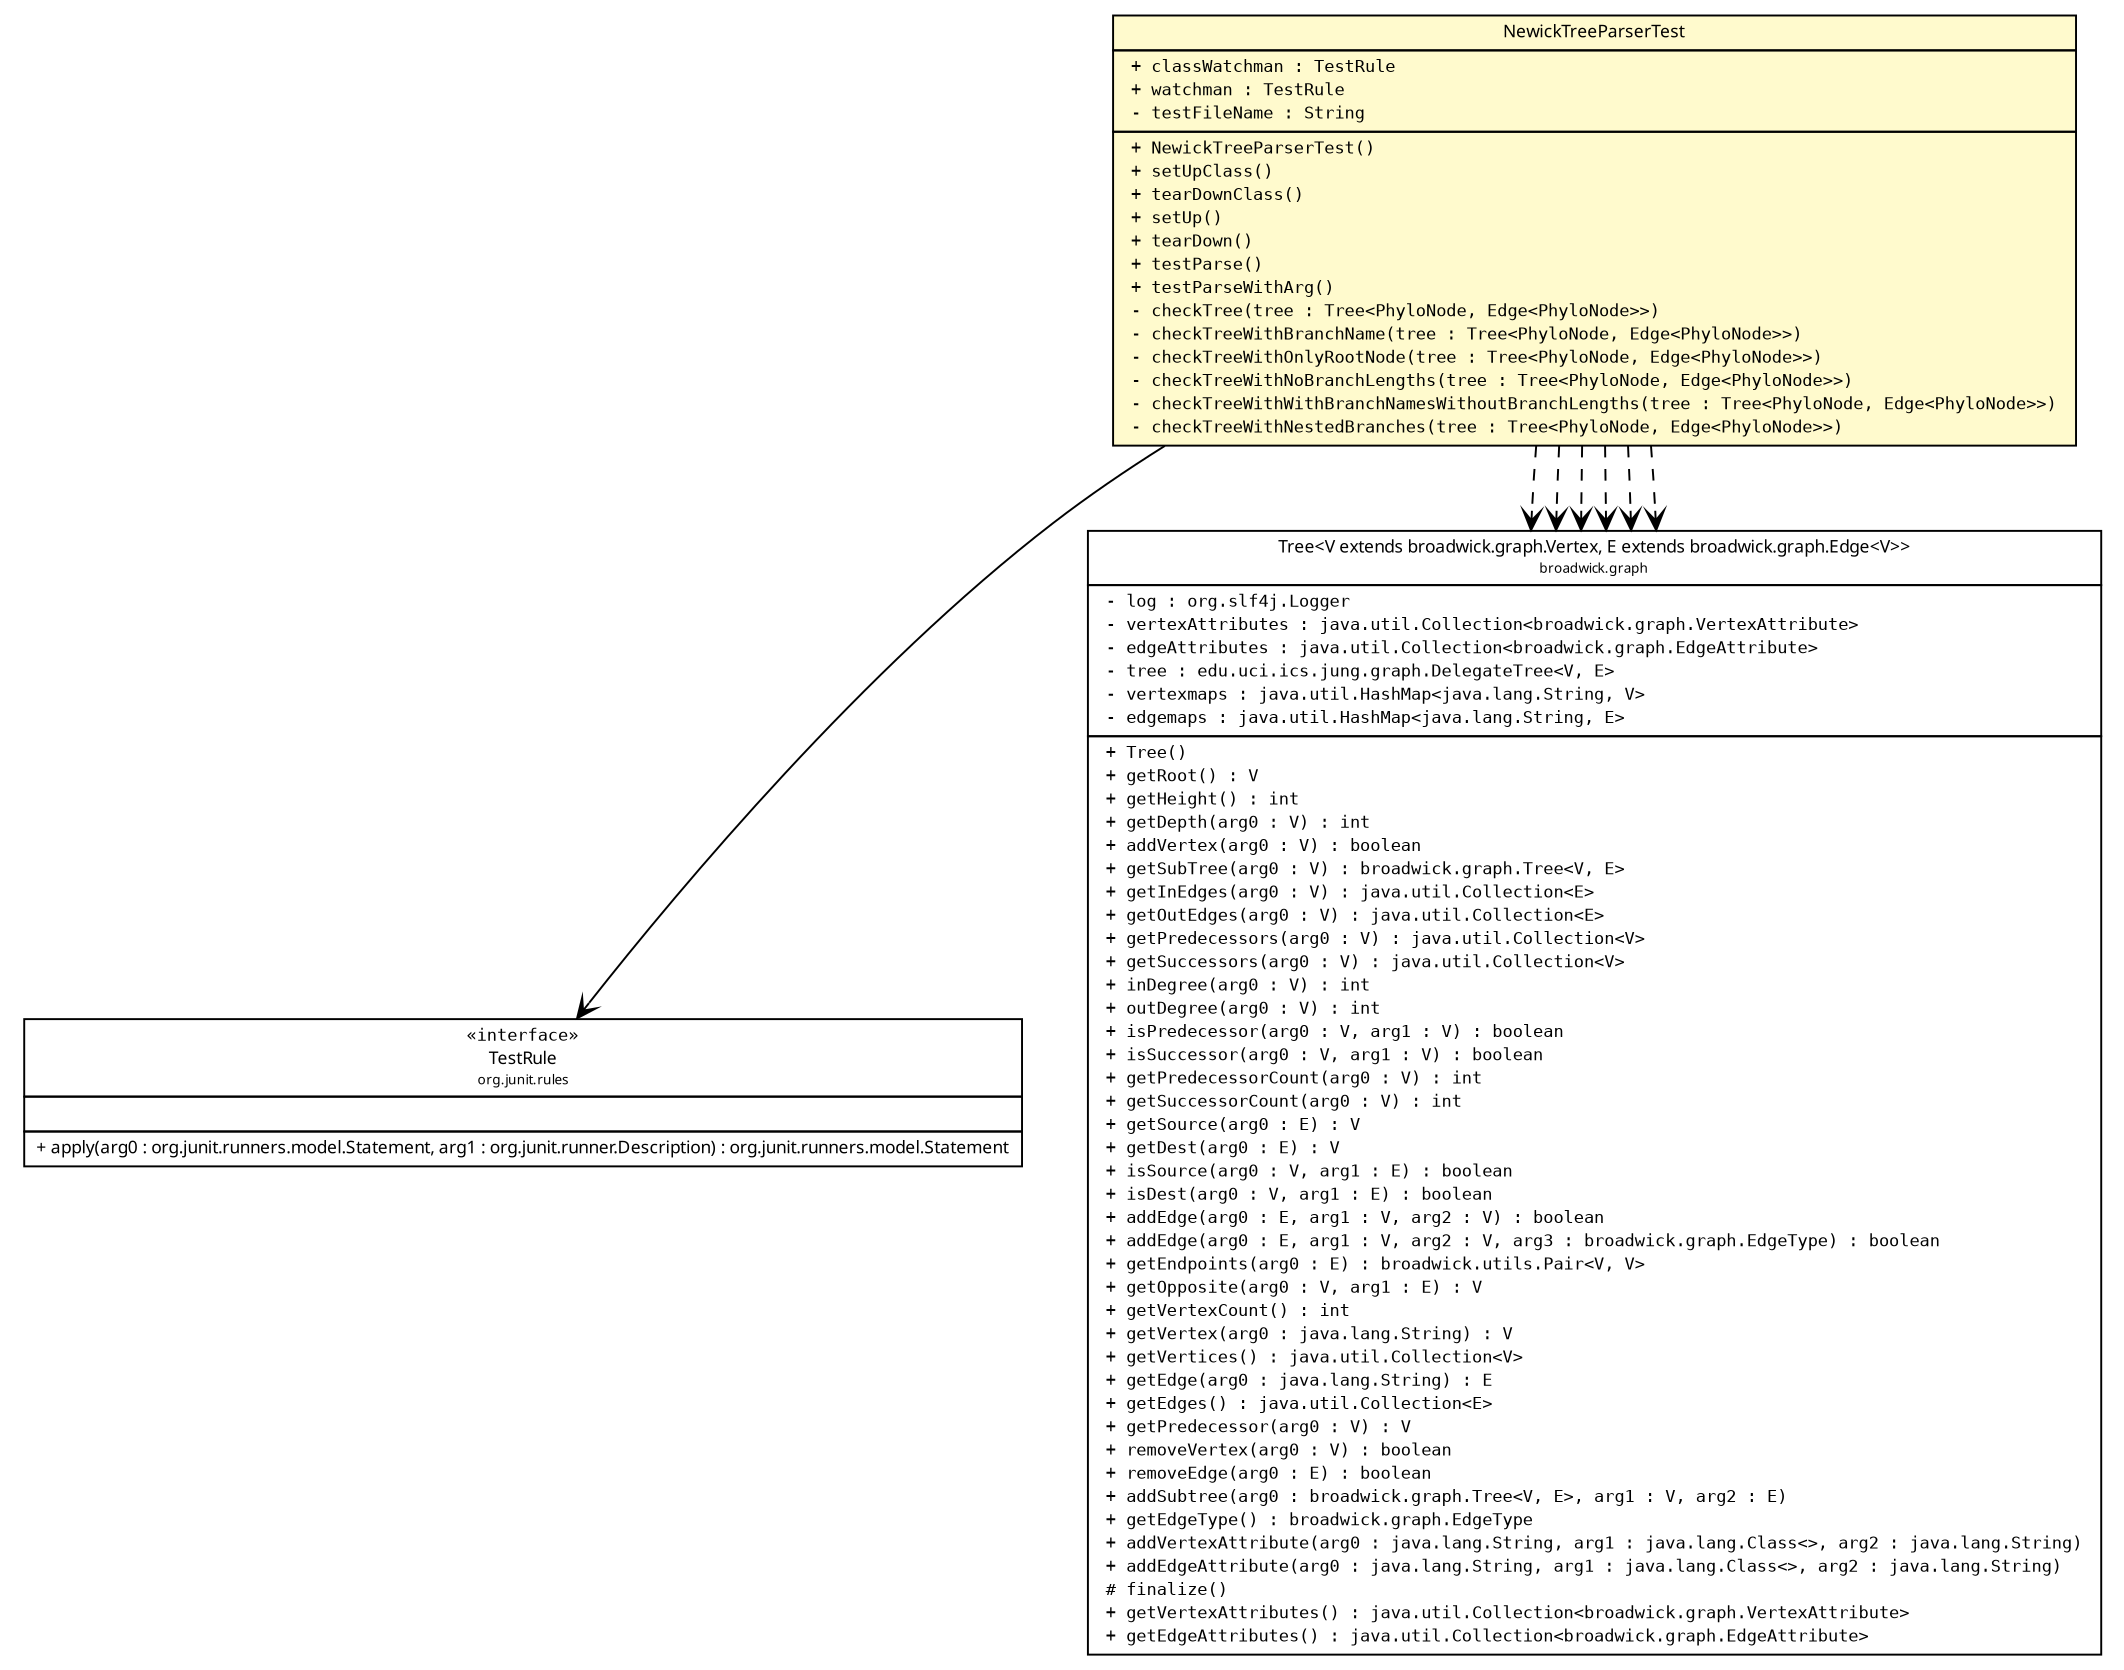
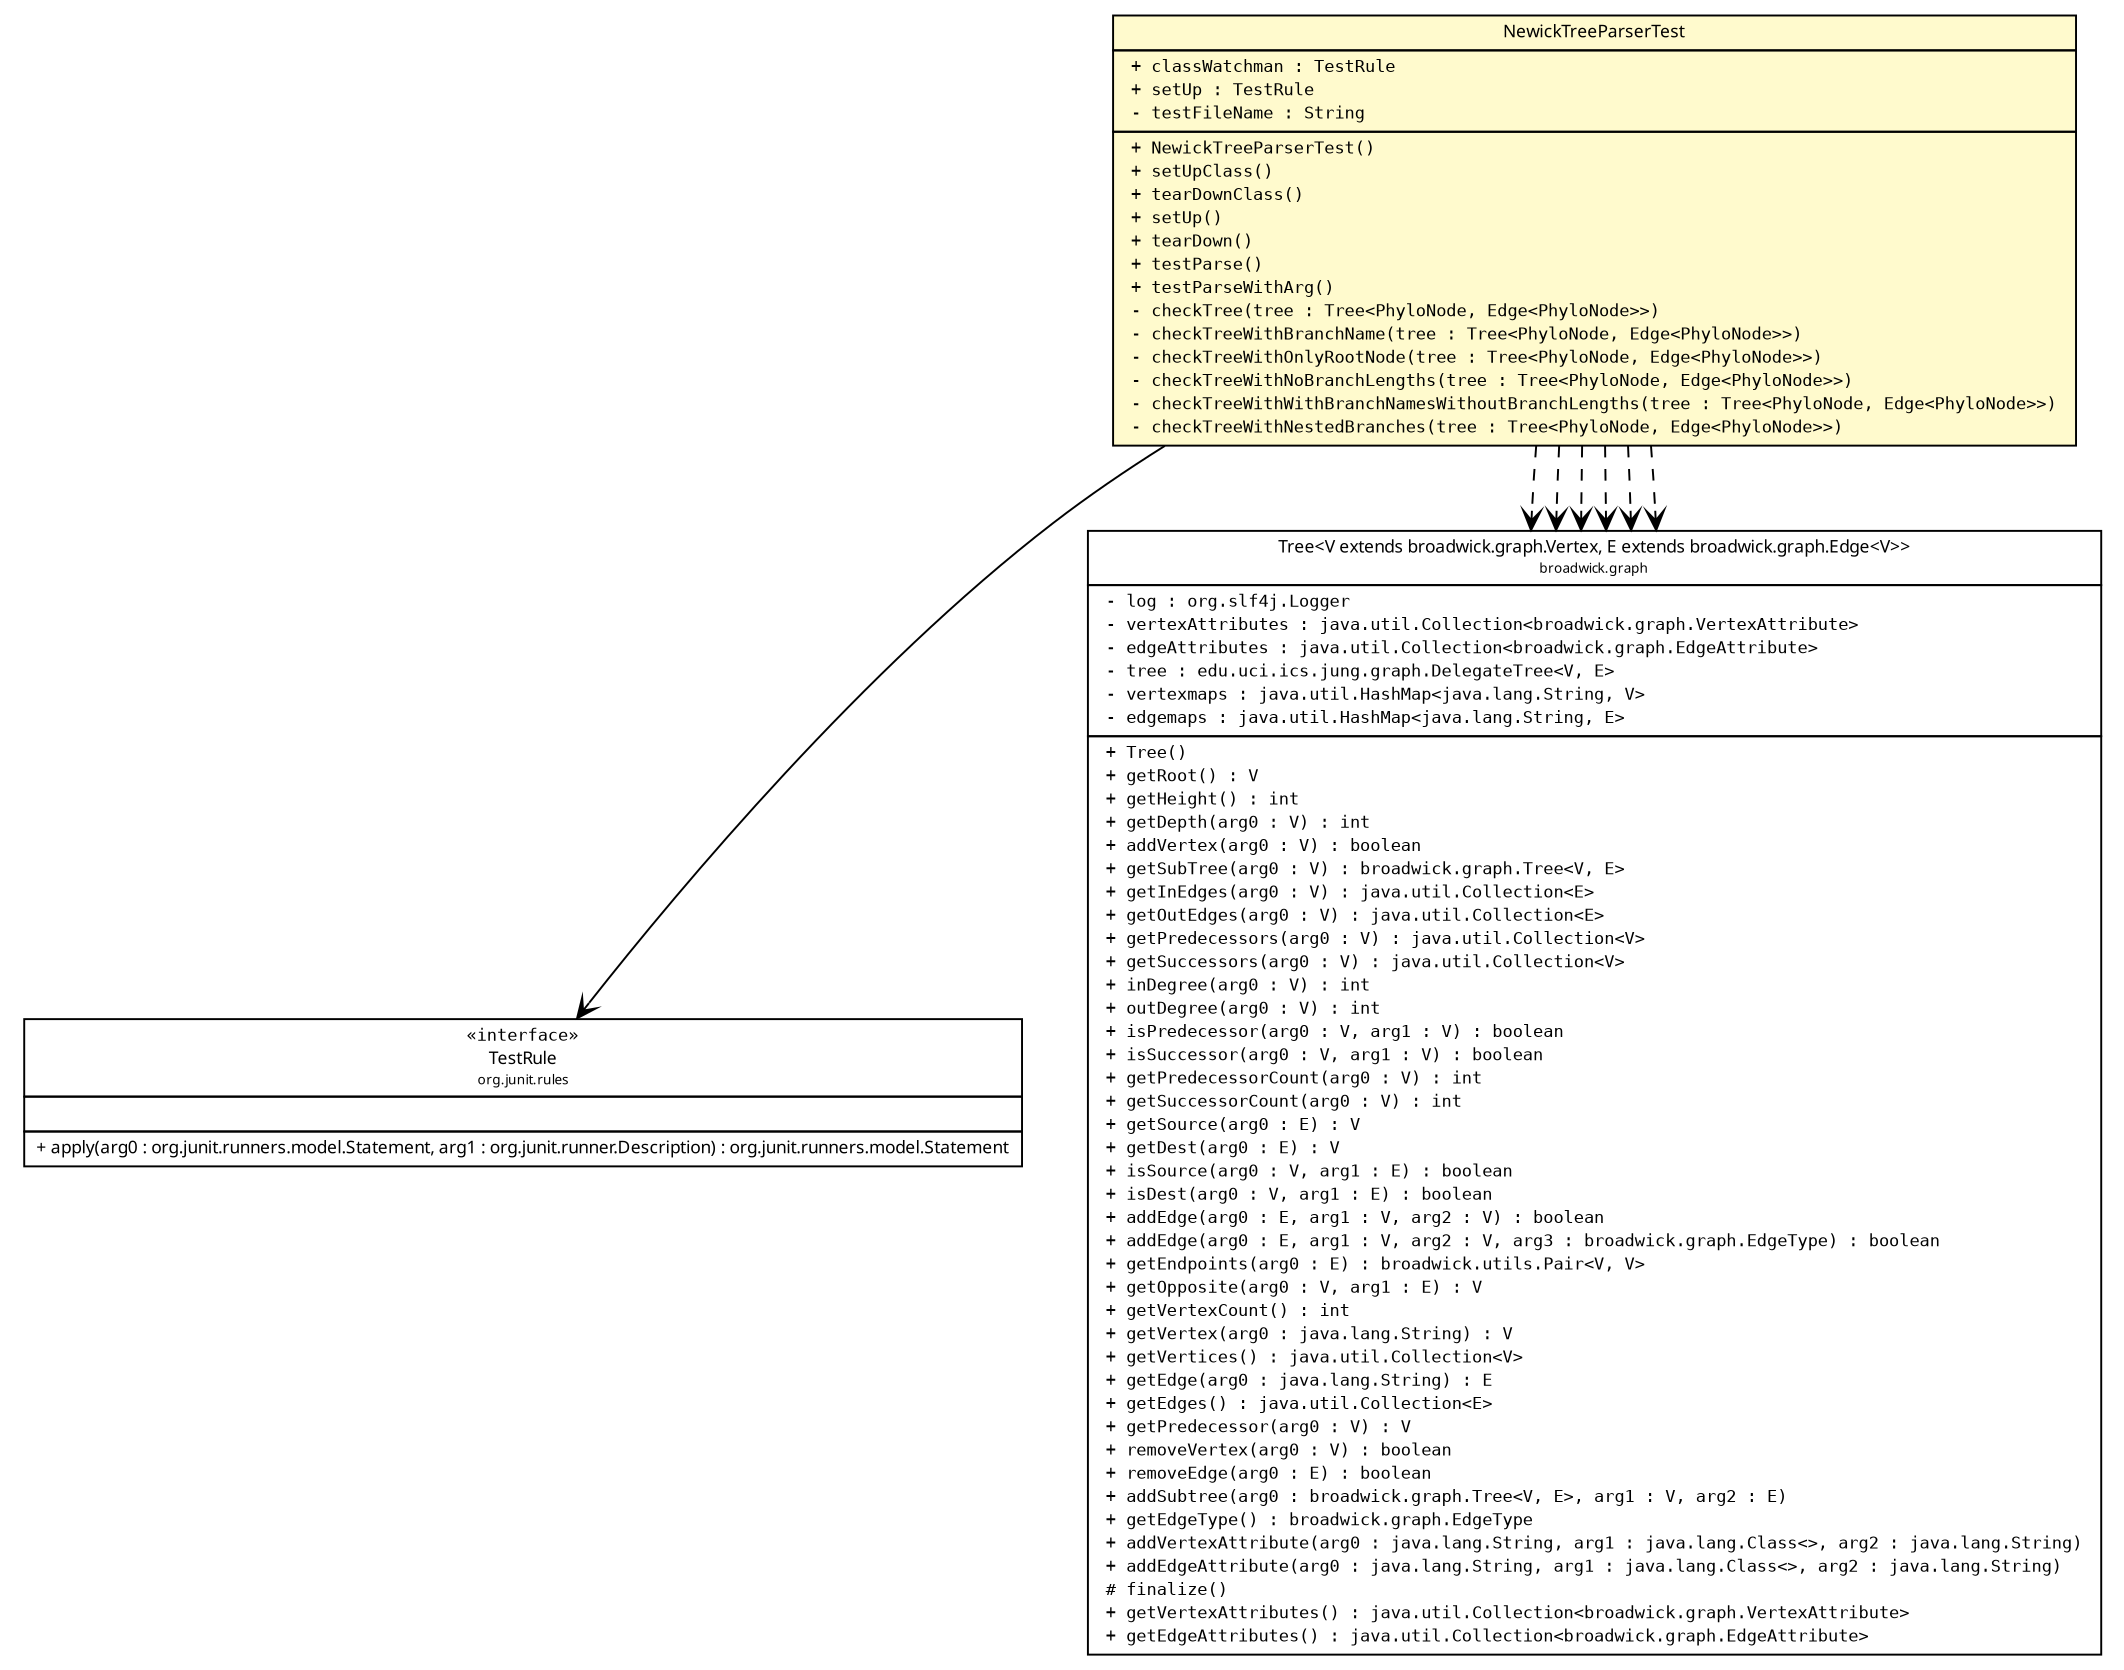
  digraph {
    nodesep=0.25
    ranksep=0.5
    fontname="DejaVu Sans Mono"
    node [fontcolor=black fontname="DejaVu Sans Mono" fontsize=9.0 shape=plaintext]
    edge [arrowhead=open color=black fontcolor=black fontname="DejaVu Sans Mono" fontsize=10.0 headport=p labelfontname="Trebuchet MS" labelfontsize=10 tailport=p style=dashed]
-   n1 [label=<<table title="broadwick.phylo.NewickTreeParserTest" border="0" cellborder="1" cellspacing="0" cellpadding="2" port="p" bgcolor="lemonChiffon" href="./NewickTreeParserTest.html"> 		<tr><td><table border="0" cellspacing="0" cellpadding="1"> <tr><td align="center" balign="center"><font face="Trebuchet MS"> NewickTreeParserTest </font></td></tr> 		</table></td></tr> 		<tr><td><table border="0" cellspacing="0" cellpadding="1"> <tr><td align="left" balign="left"> + classWatchman : TestRule </td></tr> <tr><td align="left" balign="left"> + watchman : TestRule </td></tr> <tr><td align="left" balign="left"> - testFileName : String </td></tr> 		</table></td></tr> 		<tr><td><table border="0" cellspacing="0" cellpadding="1"> <tr><td align="left" balign="left"> + NewickTreeParserTest() </td></tr> <tr><td align="left" balign="left"> + setUpClass() </td></tr> <tr><td align="left" balign="left"> + tearDownClass() </td></tr> <tr><td align="left" balign="left"> + setUp() </td></tr> <tr><td align="left" balign="left"> + tearDown() </td></tr> <tr><td align="left" balign="left"> + testParse() </td></tr> <tr><td align="left" balign="left"> + testParseWithArg() </td></tr> <tr><td align="left" balign="left"> - checkTree(tree : Tree&lt;PhyloNode, Edge&lt;PhyloNode&gt;&gt;) </td></tr> <tr><td align="left" balign="left"> - checkTreeWithBranchName(tree : Tree&lt;PhyloNode, Edge&lt;PhyloNode&gt;&gt;) </td></tr> <tr><td align="left" balign="left"> - checkTreeWithOnlyRootNode(tree : Tree&lt;PhyloNode, Edge&lt;PhyloNode&gt;&gt;) </td></tr> <tr><td align="left" balign="left"> - checkTreeWithNoBranchLengths(tree : Tree&lt;PhyloNode, Edge&lt;PhyloNode&gt;&gt;) </td></tr> <tr><td align="left" balign="left"> - checkTreeWithWithBranchNamesWithoutBranchLengths(tree : Tree&lt;PhyloNode, Edge&lt;PhyloNode&gt;&gt;) </td></tr> <tr><td align="left" balign="left"> - checkTreeWithNestedBranches(tree : Tree&lt;PhyloNode, Edge&lt;PhyloNode&gt;&gt;) </td></tr> 		</table></td></tr> 		</table>>]
+   n1 [label=<<table title="broadwick.phylo.NewickTreeParserTest" border="0" cellborder="1" cellspacing="0" cellpadding="2" port="p" bgcolor="lemonChiffon" href="./NewickTreeParserTest.html"> 		<tr><td><table border="0" cellspacing="0" cellpadding="1"> <tr><td align="center" balign="center"><font face="Trebuchet MS"> NewickTreeParserTest </font></td></tr> 		</table></td></tr> 		<tr><td><table border="0" cellspacing="0" cellpadding="1"> <tr><td align="left" balign="left"> + classWatchman : TestRule </td></tr> <tr><td align="left" balign="left"> + setUp : TestRule </td></tr> <tr><td align="left" balign="left"> - testFileName : String </td></tr> 		</table></td></tr> 		<tr><td><table border="0" cellspacing="0" cellpadding="1"> <tr><td align="left" balign="left"> + NewickTreeParserTest() </td></tr> <tr><td align="left" balign="left"> + setUpClass() </td></tr> <tr><td align="left" balign="left"> + tearDownClass() </td></tr> <tr><td align="left" balign="left"> + setUp() </td></tr> <tr><td align="left" balign="left"> + tearDown() </td></tr> <tr><td align="left" balign="left"> + testParse() </td></tr> <tr><td align="left" balign="left"> + testParseWithArg() </td></tr> <tr><td align="left" balign="left"> - checkTree(tree : Tree&lt;PhyloNode, Edge&lt;PhyloNode&gt;&gt;) </td></tr> <tr><td align="left" balign="left"> - checkTreeWithBranchName(tree : Tree&lt;PhyloNode, Edge&lt;PhyloNode&gt;&gt;) </td></tr> <tr><td align="left" balign="left"> - checkTreeWithOnlyRootNode(tree : Tree&lt;PhyloNode, Edge&lt;PhyloNode&gt;&gt;) </td></tr> <tr><td align="left" balign="left"> - checkTreeWithNoBranchLengths(tree : Tree&lt;PhyloNode, Edge&lt;PhyloNode&gt;&gt;) </td></tr> <tr><td align="left" balign="left"> - checkTreeWithWithBranchNamesWithoutBranchLengths(tree : Tree&lt;PhyloNode, Edge&lt;PhyloNode&gt;&gt;) </td></tr> <tr><td align="left" balign="left"> - checkTreeWithNestedBranches(tree : Tree&lt;PhyloNode, Edge&lt;PhyloNode&gt;&gt;) </td></tr> 		</table></td></tr> 		</table>>]
    n2 [label=<<table title="org.junit.rules.TestRule" border="0" cellborder="1" cellspacing="0" cellpadding="2" port="p" href="http://java.sun.com/j2se/1.4.2/docs/api/org/junit/rules/TestRule.html"> 		<tr><td><table border="0" cellspacing="0" cellpadding="1"> <tr><td align="center" balign="center"> &#171;interface&#187; </td></tr> <tr><td align="center" balign="center"><font face="Trebuchet MS"> TestRule </font></td></tr> <tr><td align="center" balign="center"><font face="Trebuchet MS" point-size="7.0"> org.junit.rules </font></td></tr> 		</table></td></tr> 		<tr><td><table border="0" cellspacing="0" cellpadding="1"> <tr><td align="left" balign="left">  </td></tr> 		</table></td></tr> 		<tr><td><table border="0" cellspacing="0" cellpadding="1"> <tr><td align="left" balign="left"><font face="Trebuchet MS" point-size="9.0"> + apply(arg0 : org.junit.runners.model.Statement, arg1 : org.junit.runner.Description) : org.junit.runners.model.Statement </font></td></tr> 		</table></td></tr> 		</table>>]
    n3 [label=<<table title="broadwick.graph.Tree" border="0" cellborder="1" cellspacing="0" cellpadding="2" port="p" href="http://java.sun.com/j2se/1.4.2/docs/api/broadwick/graph/Tree.html"> 		<tr><td><table border="0" cellspacing="0" cellpadding="1"> <tr><td align="center" balign="center"><font face="Trebuchet MS"> Tree&lt;V extends broadwick.graph.Vertex, E extends broadwick.graph.Edge&lt;V&gt;&gt; </font></td></tr> <tr><td align="center" balign="center"><font face="Trebuchet MS" point-size="7.0"> broadwick.graph </font></td></tr> 		</table></td></tr> 		<tr><td><table border="0" cellspacing="0" cellpadding="1"> <tr><td align="left" balign="left"> - log : org.slf4j.Logger </td></tr> <tr><td align="left" balign="left"> - vertexAttributes : java.util.Collection&lt;broadwick.graph.VertexAttribute&gt; </td></tr> <tr><td align="left" balign="left"> - edgeAttributes : java.util.Collection&lt;broadwick.graph.EdgeAttribute&gt; </td></tr> <tr><td align="left" balign="left"> - tree : edu.uci.ics.jung.graph.DelegateTree&lt;V, E&gt; </td></tr> <tr><td align="left" balign="left"> - vertexmaps : java.util.HashMap&lt;java.lang.String, V&gt; </td></tr> <tr><td align="left" balign="left"> - edgemaps : java.util.HashMap&lt;java.lang.String, E&gt; </td></tr> 		</table></td></tr> 		<tr><td><table border="0" cellspacing="0" cellpadding="1"> <tr><td align="left" balign="left"> + Tree() </td></tr> <tr><td align="left" balign="left"> + getRoot() : V </td></tr> <tr><td align="left" balign="left"> + getHeight() : int </td></tr> <tr><td align="left" balign="left"> + getDepth(arg0 : V) : int </td></tr> <tr><td align="left" balign="left"> + addVertex(arg0 : V) : boolean </td></tr> <tr><td align="left" balign="left"> + getSubTree(arg0 : V) : broadwick.graph.Tree&lt;V, E&gt; </td></tr> <tr><td align="left" balign="left"> + getInEdges(arg0 : V) : java.util.Collection&lt;E&gt; </td></tr> <tr><td align="left" balign="left"> + getOutEdges(arg0 : V) : java.util.Collection&lt;E&gt; </td></tr> <tr><td align="left" balign="left"> + getPredecessors(arg0 : V) : java.util.Collection&lt;V&gt; </td></tr> <tr><td align="left" balign="left"> + getSuccessors(arg0 : V) : java.util.Collection&lt;V&gt; </td></tr> <tr><td align="left" balign="left"> + inDegree(arg0 : V) : int </td></tr> <tr><td align="left" balign="left"> + outDegree(arg0 : V) : int </td></tr> <tr><td align="left" balign="left"> + isPredecessor(arg0 : V, arg1 : V) : boolean </td></tr> <tr><td align="left" balign="left"> + isSuccessor(arg0 : V, arg1 : V) : boolean </td></tr> <tr><td align="left" balign="left"> + getPredecessorCount(arg0 : V) : int </td></tr> <tr><td align="left" balign="left"> + getSuccessorCount(arg0 : V) : int </td></tr> <tr><td align="left" balign="left"> + getSource(arg0 : E) : V </td></tr> <tr><td align="left" balign="left"> + getDest(arg0 : E) : V </td></tr> <tr><td align="left" balign="left"> + isSource(arg0 : V, arg1 : E) : boolean </td></tr> <tr><td align="left" balign="left"> + isDest(arg0 : V, arg1 : E) : boolean </td></tr> <tr><td align="left" balign="left"> + addEdge(arg0 : E, arg1 : V, arg2 : V) : boolean </td></tr> <tr><td align="left" balign="left"> + addEdge(arg0 : E, arg1 : V, arg2 : V, arg3 : broadwick.graph.EdgeType) : boolean </td></tr> <tr><td align="left" balign="left"> + getEndpoints(arg0 : E) : broadwick.utils.Pair&lt;V, V&gt; </td></tr> <tr><td align="left" balign="left"> + getOpposite(arg0 : V, arg1 : E) : V </td></tr> <tr><td align="left" balign="left"> + getVertexCount() : int </td></tr> <tr><td align="left" balign="left"> + getVertex(arg0 : java.lang.String) : V </td></tr> <tr><td align="left" balign="left"> + getVertices() : java.util.Collection&lt;V&gt; </td></tr> <tr><td align="left" balign="left"> + getEdge(arg0 : java.lang.String) : E </td></tr> <tr><td align="left" balign="left"> + getEdges() : java.util.Collection&lt;E&gt; </td></tr> <tr><td align="left" balign="left"> + getPredecessor(arg0 : V) : V </td></tr> <tr><td align="left" balign="left"> + removeVertex(arg0 : V) : boolean </td></tr> <tr><td align="left" balign="left"> + removeEdge(arg0 : E) : boolean </td></tr> <tr><td align="left" balign="left"> + addSubtree(arg0 : broadwick.graph.Tree&lt;V, E&gt;, arg1 : V, arg2 : E) </td></tr> <tr><td align="left" balign="left"> + getEdgeType() : broadwick.graph.EdgeType </td></tr> <tr><td align="left" balign="left"> + addVertexAttribute(arg0 : java.lang.String, arg1 : java.lang.Class&lt;&gt;, arg2 : java.lang.String) </td></tr> <tr><td align="left" balign="left"> + addEdgeAttribute(arg0 : java.lang.String, arg1 : java.lang.Class&lt;&gt;, arg2 : java.lang.String) </td></tr> <tr><td align="left" balign="left"> # finalize() </td></tr> <tr><td align="left" balign="left"> + getVertexAttributes() : java.util.Collection&lt;broadwick.graph.VertexAttribute&gt; </td></tr> <tr><td align="left" balign="left"> + getEdgeAttributes() : java.util.Collection&lt;broadwick.graph.EdgeAttribute&gt; </td></tr> 		</table></td></tr> 		</table>>]
    n1 -> n2 [style=""]
    n1 -> n3
    n1 -> n3
    n1 -> n3
    n1 -> n3
    n1 -> n3
    n1 -> n3
  }
